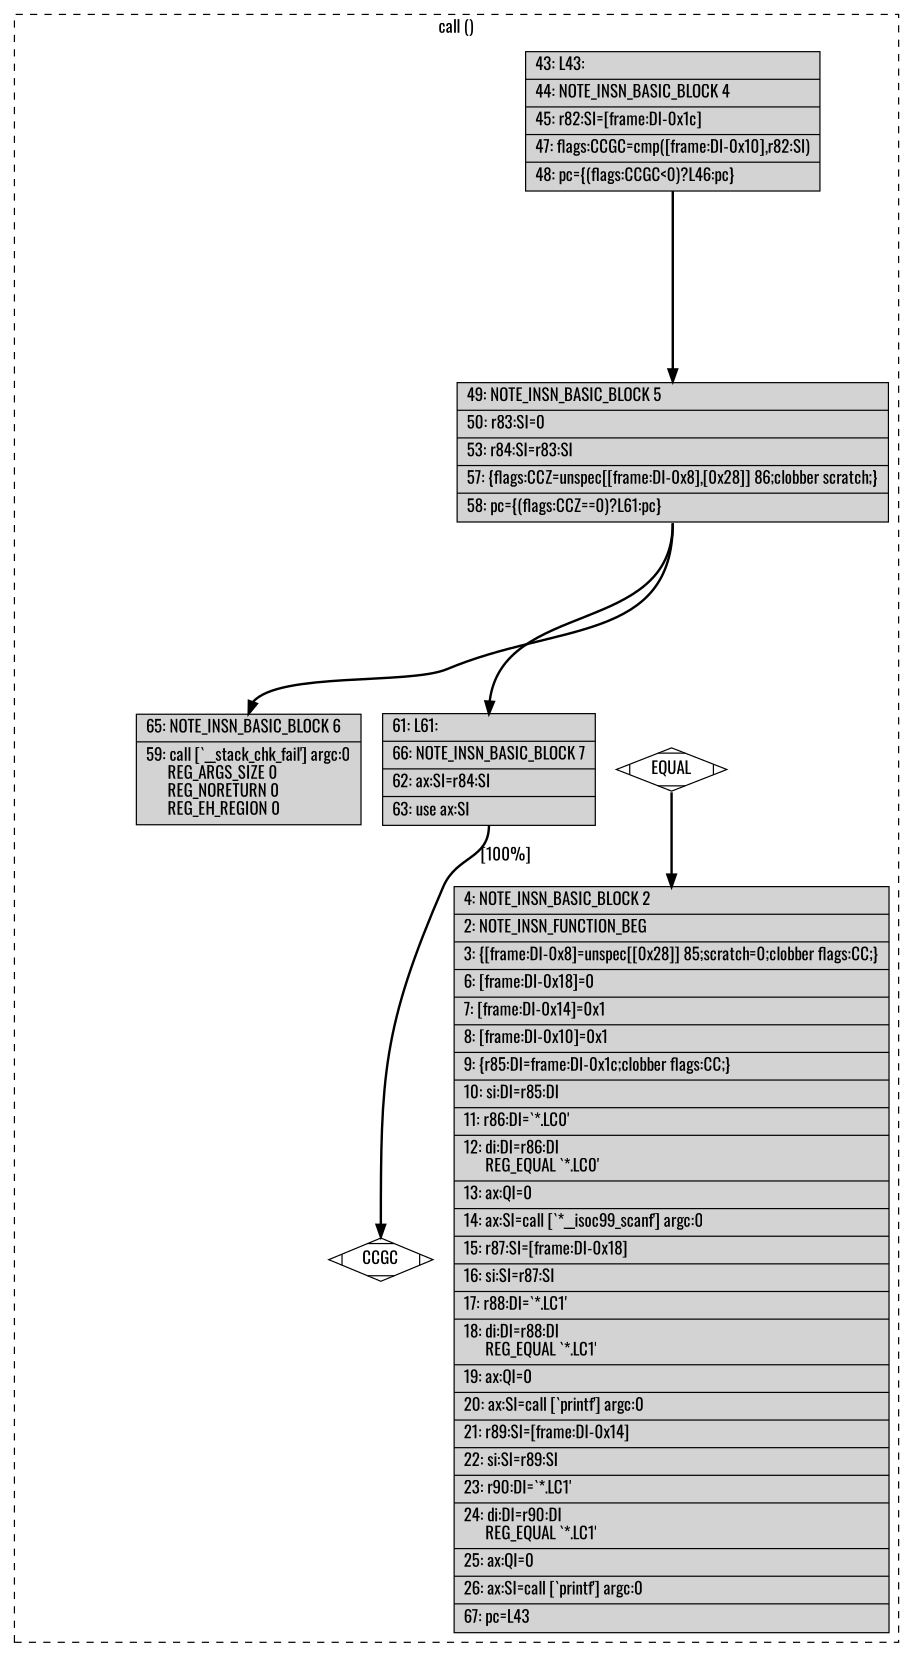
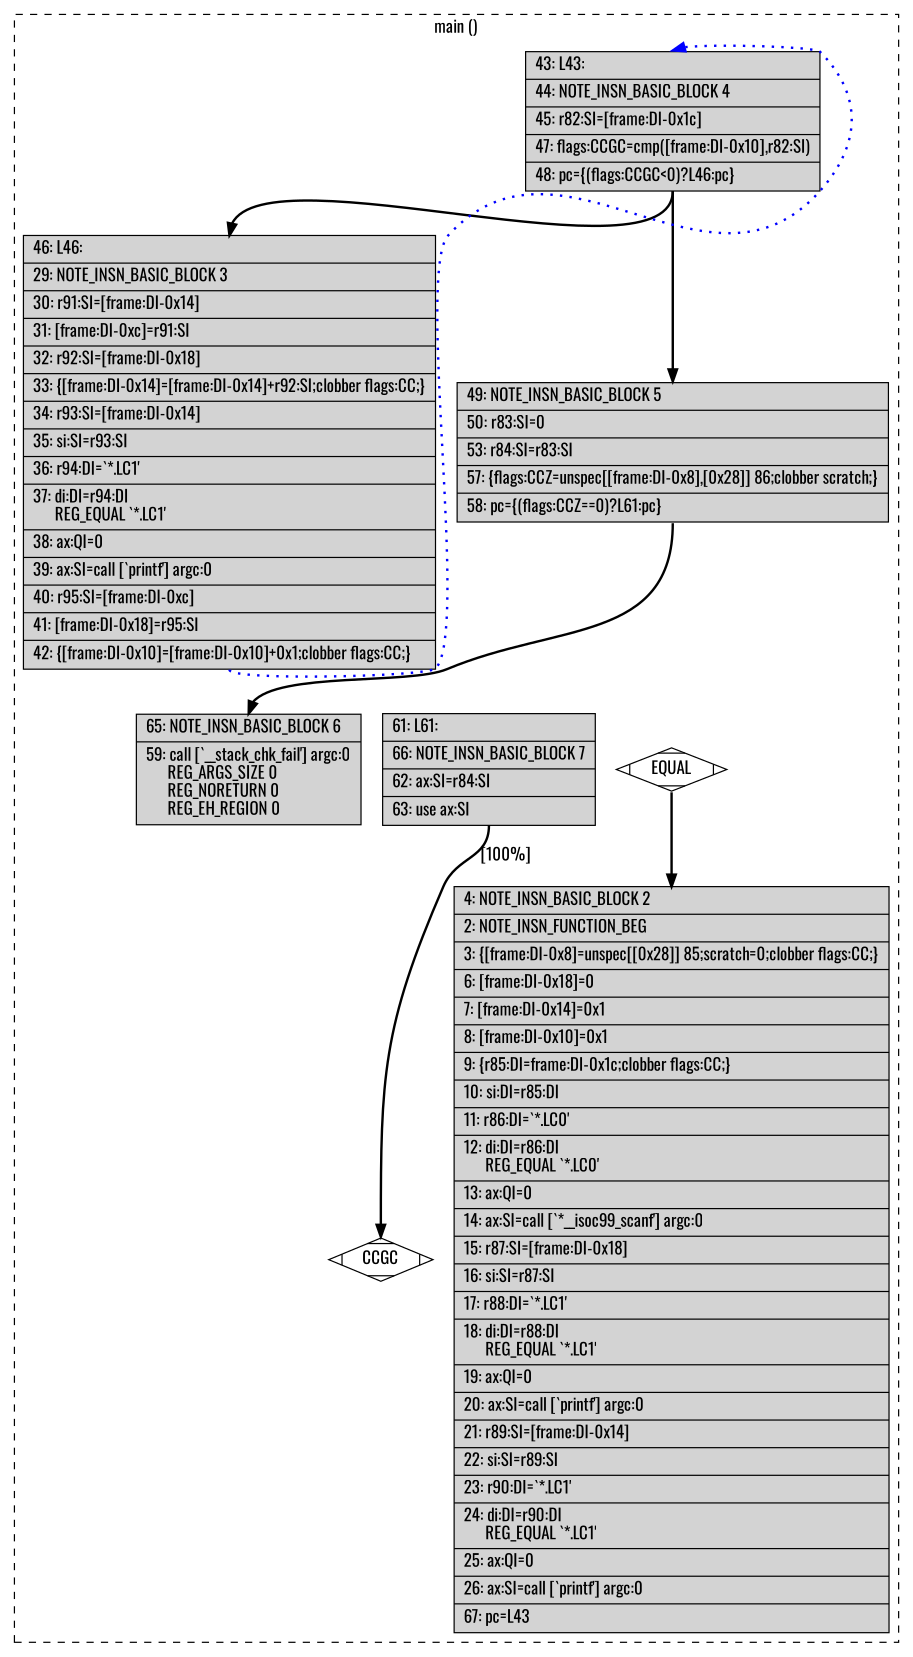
  digraph {
    fontname=Oswald
    node [fillcolor=lightgrey fontname=Oswald shape=record style=filled]
    edge [color=black constraint=true fontname=Oswald headport=n style="solid,bold" tailport=s weight=100]
    n1 [fillcolor=white label=EQUAL shape=Mdiamond]
    n2 [label="{\ \ \ \ 4:\ NOTE_INSN_BASIC_BLOCK\ 2\l|\ \ \ \ 2:\ NOTE_INSN_FUNCTION_BEG\l|\ \ \ \ 3:\ \{[frame:DI-0x8]=unspec[[0x28]]\ 85;scratch=0;clobber\ flags:CC;\}\l|\ \ \ \ 6:\ [frame:DI-0x18]=0\l|\ \ \ \ 7:\ [frame:DI-0x14]=0x1\l|\ \ \ \ 8:\ [frame:DI-0x10]=0x1\l|\ \ \ \ 9:\ \{r85:DI=frame:DI-0x1c;clobber\ flags:CC;\}\l|\ \ \ 10:\ si:DI=r85:DI\l|\ \ \ 11:\ r86:DI=`*.LC0'\l|\ \ \ 12:\ di:DI=r86:DI\l\ \ \ \ \ \ REG_EQUAL\ `*.LC0'\l|\ \ \ 13:\ ax:QI=0\l|\ \ \ 14:\ ax:SI=call\ [`*__isoc99_scanf']\ argc:0\l|\ \ \ 15:\ r87:SI=[frame:DI-0x18]\l|\ \ \ 16:\ si:SI=r87:SI\l|\ \ \ 17:\ r88:DI=`*.LC1'\l|\ \ \ 18:\ di:DI=r88:DI\l\ \ \ \ \ \ REG_EQUAL\ `*.LC1'\l|\ \ \ 19:\ ax:QI=0\l|\ \ \ 20:\ ax:SI=call\ [`printf']\ argc:0\l|\ \ \ 21:\ r89:SI=[frame:DI-0x14]\l|\ \ \ 22:\ si:SI=r89:SI\l|\ \ \ 23:\ r90:DI=`*.LC1'\l|\ \ \ 24:\ di:DI=r90:DI\l\ \ \ \ \ \ REG_EQUAL\ `*.LC1'\l|\ \ \ 25:\ ax:QI=0\l|\ \ \ 26:\ ax:SI=call\ [`printf']\ argc:0\l|\ \ \ 67:\ pc=L43\l}"]
    n3 [fillcolor=white label=CCGC shape=Mdiamond]
    n4 [label="{\ \ \ 43:\ L43:\l|\ \ \ 44:\ NOTE_INSN_BASIC_BLOCK\ 4\l|\ \ \ 45:\ r82:SI=[frame:DI-0x1c]\l|\ \ \ 47:\ flags:CCGC=cmp([frame:DI-0x10],r82:SI)\l|\ \ \ 48:\ pc=\{(flags:CCGC\<0)?L46:pc\}\l}"]
    n5 [label="{\ \ \ 49:\ NOTE_INSN_BASIC_BLOCK\ 5\l|\ \ \ 50:\ r83:SI=0\l|\ \ \ 53:\ r84:SI=r83:SI\l|\ \ \ 57:\ \{flags:CCZ=unspec[[frame:DI-0x8],[0x28]]\ 86;clobber\ scratch;\}\l|\ \ \ 58:\ pc=\{(flags:CCZ==0)?L61:pc\}\l}"]
+   n6 [label="{\ \ \ 46:\ L46:\l|\ \ \ 29:\ NOTE_INSN_BASIC_BLOCK\ 3\l|\ \ \ 30:\ r91:SI=[frame:DI-0x14]\l|\ \ \ 31:\ [frame:DI-0xc]=r91:SI\l|\ \ \ 32:\ r92:SI=[frame:DI-0x18]\l|\ \ \ 33:\ \{[frame:DI-0x14]=[frame:DI-0x14]+r92:SI;clobber\ flags:CC;\}\l|\ \ \ 34:\ r93:SI=[frame:DI-0x14]\l|\ \ \ 35:\ si:SI=r93:SI\l|\ \ \ 36:\ r94:DI=`*.LC1'\l|\ \ \ 37:\ di:DI=r94:DI\l\ \ \ \ \ \ REG_EQUAL\ `*.LC1'\l|\ \ \ 38:\ ax:QI=0\l|\ \ \ 39:\ ax:SI=call\ [`printf']\ argc:0\l|\ \ \ 40:\ r95:SI=[frame:DI-0xc]\l|\ \ \ 41:\ [frame:DI-0x18]=r95:SI\l|\ \ \ 42:\ \{[frame:DI-0x10]=[frame:DI-0x10]+0x1;clobber\ flags:CC;\}\l}"]
    n7 [label="{\ \ \ 65:\ NOTE_INSN_BASIC_BLOCK\ 6\l|\ \ \ 59:\ call\ [`__stack_chk_fail']\ argc:0\l\ \ \ \ \ \ REG_ARGS_SIZE\ 0\l\ \ \ \ \ \ REG_NORETURN\ 0\l\ \ \ \ \ \ REG_EH_REGION\ 0\l}"]
    n8 [label="{\ \ \ 61:\ L61:\l|\ \ \ 66:\ NOTE_INSN_BASIC_BLOCK\ 7\l|\ \ \ 62:\ ax:SI=r84:SI\l|\ \ \ 63:\ use\ ax:SI\l}"]
    subgraph cluster_1 {
      color=black
-     label="call ()"
+     label="main ()"
      style=dashed
      n1
      n2
      n3
      n4
      n5
+     n6
      n7
      n8
    }
    n1 -> n2
    n1 -> n3 [style=invis color="" weight=""]
    n4 -> n5
+   n4 -> n6 [weight=10]
    n5 -> n7
-   n5 -> n8 [weight=10]
+   n6 -> n4 [color=blue constraint=false style="dotted,bold" weight=10]
    n8 -> n3 [label="[100%]"]
  }
